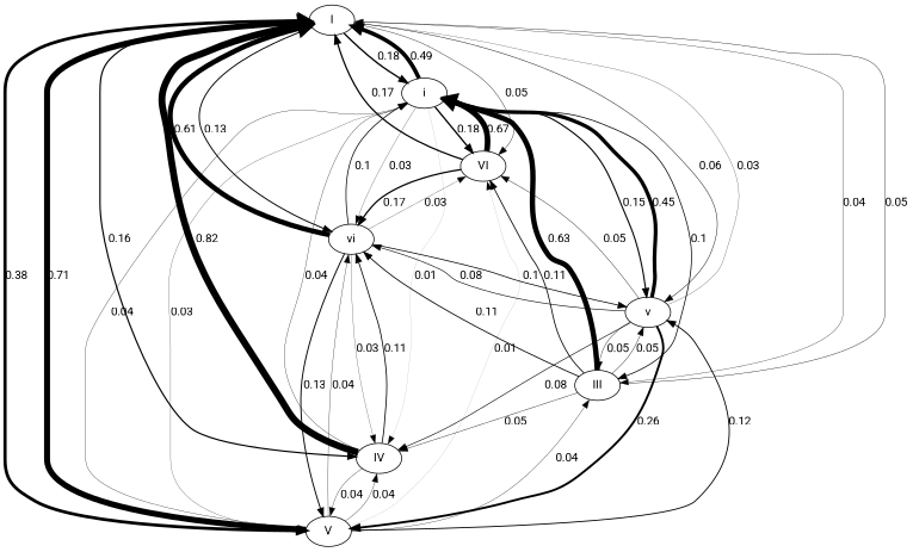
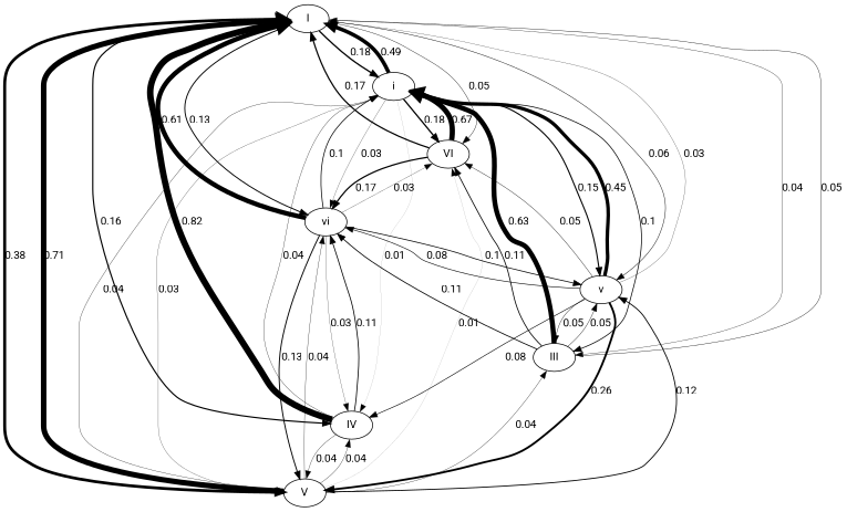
  digraph {
    fontname=Roboto
    node [fontname=Roboto]
    edge [length=0.96 penwidth=0.4 fontname=Roboto]
    I
    i
    V
    IV
    v
    III
    vi
    VI
    I -> i [label=0.18 length=0.8200000000000001 penwidth=1.7999999999999998]
    I -> V [label=0.38 length=0.62 penwidth=3.8]
    I -> IV [label=0.16 length=0.84 penwidth=1.6]
    I -> v [label=0.06 length=0.94 penwidth=0.6]
    I -> III [label=0.04]
    I -> vi [label=0.13 length=0.87 penwidth=1.3]
    I -> VI [label=0.05 length=0.95 penwidth=0.5]
    i -> I [label=0.49 length=0.51 penwidth=4.9]
    i -> V [label=0.04]
    i -> IV [label=0.01 length=0.99 penwidth=0.1]
    i -> v [label=0.15 length=0.85 penwidth=1.5]
    i -> III [label=0.1 length=0.9 penwidth=1.0]
    i -> vi [label=0.03 length=0.97 penwidth=0.3]
    i -> VI [label=0.18 length=0.8200000000000001 penwidth=1.7999999999999998]
    V -> I [label=0.71 length=0.29000000000000004 penwidth=7.1]
    V -> i [label=0.03 length=0.97 penwidth=0.3]
    V -> IV [label=0.04]
    V -> v [label=0.12 length=0.88 penwidth=1.2]
    V -> III [label=0.04]
    V -> vi [label=0.04]
    V -> VI [label=0.01 length=0.99 penwidth=0.1]
    IV -> I [label=0.82 length=0.18000000000000005 penwidth=8.2]
    IV -> i [label=0.04]
    IV -> V [label=0.04]
    IV -> vi [label=0.11 length=0.89 penwidth=1.1]
    v -> I [label=0.03 length=0.97 penwidth=0.3]
    v -> i [label=0.45 length=0.55 penwidth=4.5]
    v -> V [label=0.26 length=0.74 penwidth=2.6]
    v -> IV [label=0.08 length=0.92 penwidth=0.8]
    v -> III [label=0.05 length=0.95 penwidth=0.5]
    v -> vi [label=0.08 length=0.92 penwidth=0.8]
    v -> VI [label=0.05 length=0.95 penwidth=0.5]
    III -> I [label=0.05 length=0.95 penwidth=0.5]
    III -> i [label=0.63 length=0.37 penwidth=6.3]
-   III -> IV [label=0.05 length=0.95 penwidth=0.5]
    III -> v [label=0.05 length=0.95 penwidth=0.5]
    III -> vi [label=0.11 length=0.89 penwidth=1.1]
    III -> VI [label=0.11 length=0.89 penwidth=1.1]
    vi -> I [label=0.61 length=0.39 penwidth=6.1]
    vi -> i [label=0.1 length=0.9 penwidth=1.0]
    vi -> V [label=0.13 length=0.87 penwidth=1.3]
    vi -> IV [label=0.03 length=0.97 penwidth=0.3]
    vi -> v [label=0.1 length=0.9 penwidth=1.0]
    vi -> VI [label=0.03 length=0.97 penwidth=0.3]
    VI -> I [label=0.17 length=0.83 penwidth=1.7000000000000002]
    VI -> i [label=0.67 length=0.32999999999999996 penwidth=6.7]
    VI -> vi [label=0.17 length=0.83 penwidth=1.7000000000000002]
  }
